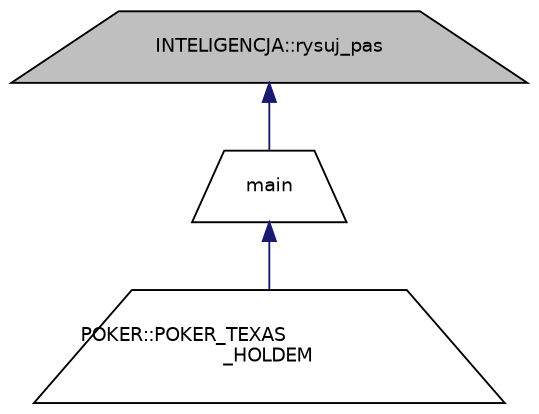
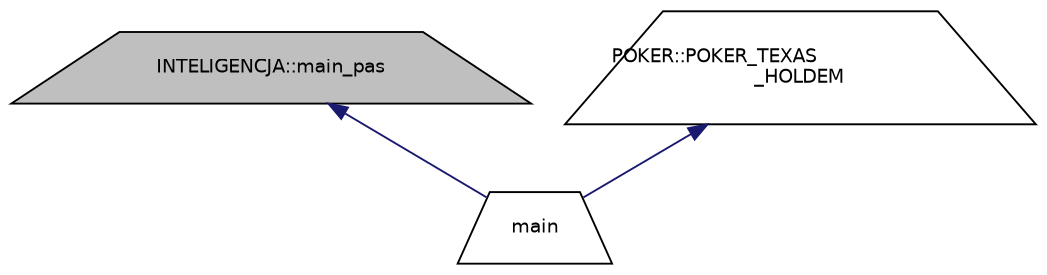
  digraph {
    rankdir=TB
    node [color=black fillcolor=white fontname=Helvetica fontsize=10 shape=trapezium style=filled]
    edge [color=midnightblue dir=back fontname=Helvetica fontsize=10 labelfontname=Helvetica labelfontsize=10 style=solid]
-   n1 [fillcolor=grey75 fontcolor=black height=0.2 label="INTELIGENCJA::rysuj_pas" width=0.4]
+   n1 [fillcolor=grey75 fontcolor=black height=0.2 label="INTELIGENCJA::main_pas" width=0.4]
    n2 [height=0.2 label=main width=0.4]
    n3 [height=0.2 label="POKER::POKER_TEXAS\l_HOLDEM" width=0.4]
    n1 -> n2
-   n2 -> n3
+   n3 -> n2
  }
